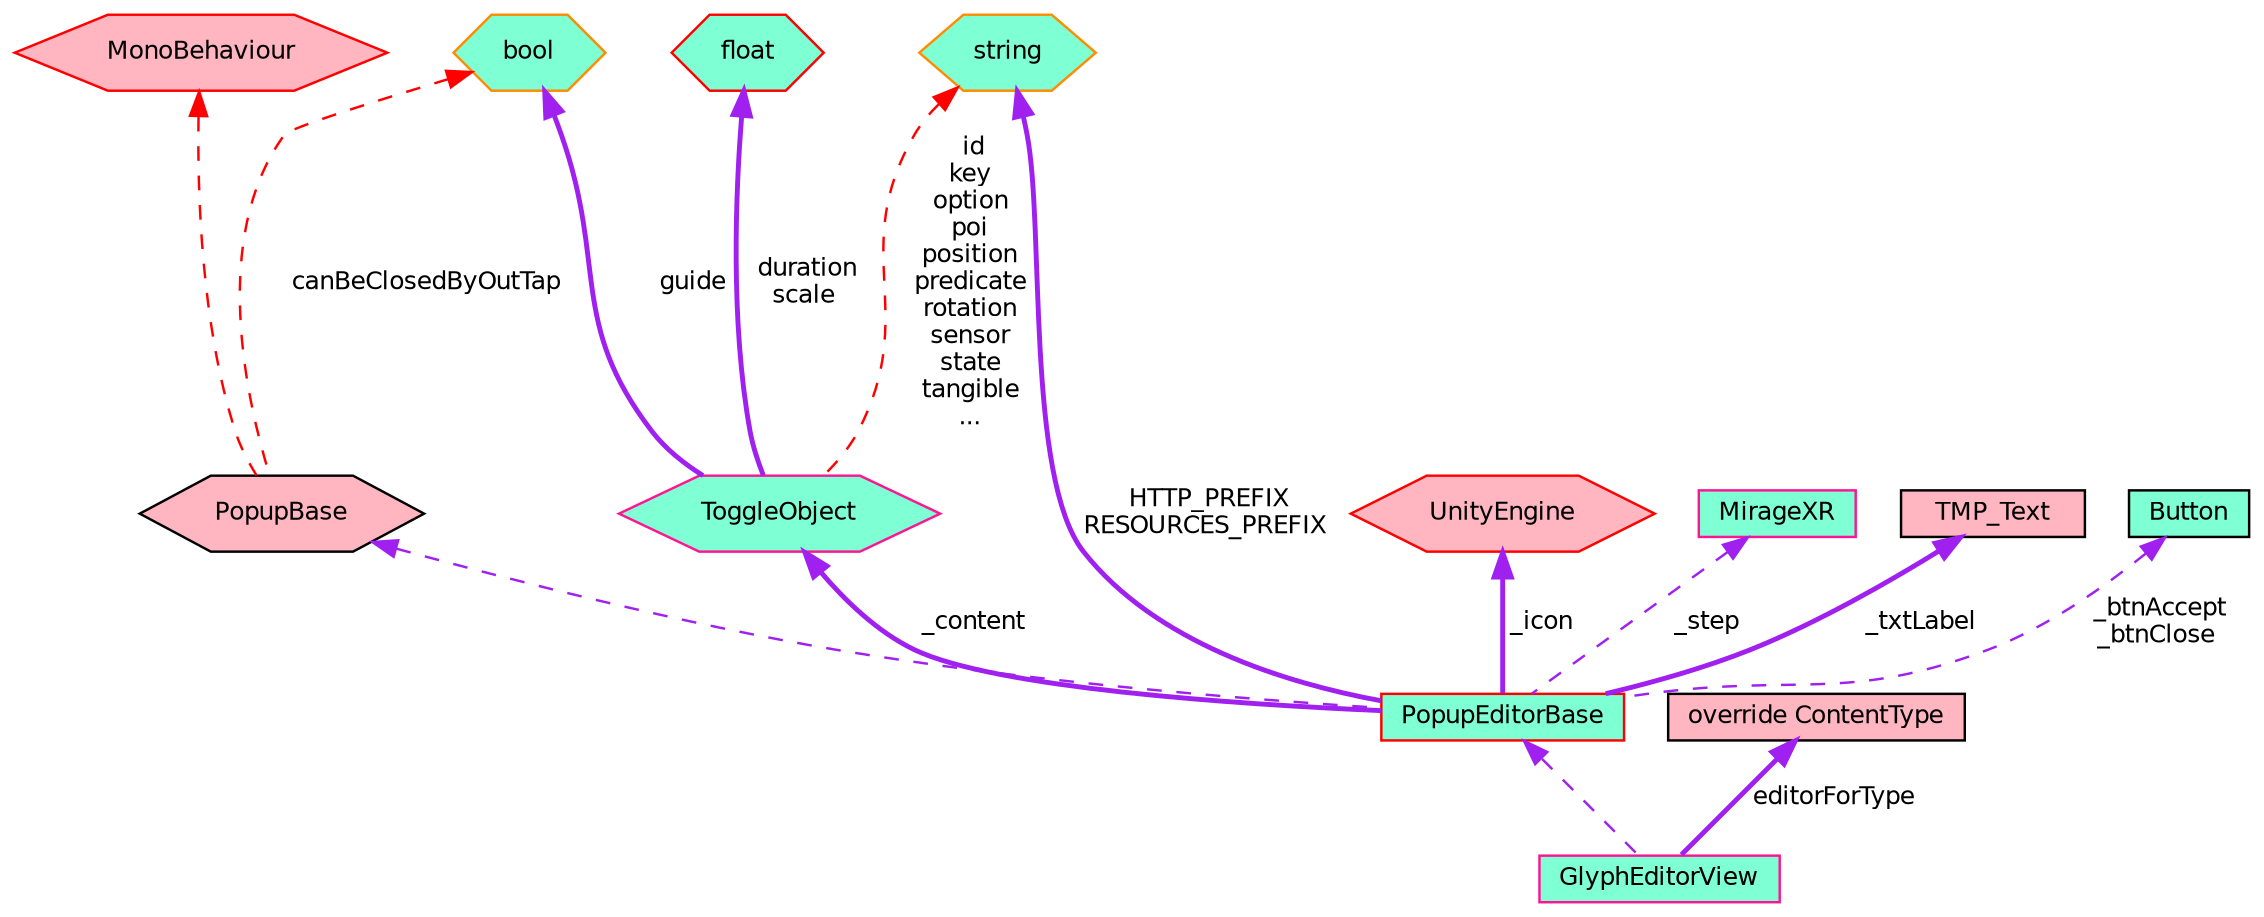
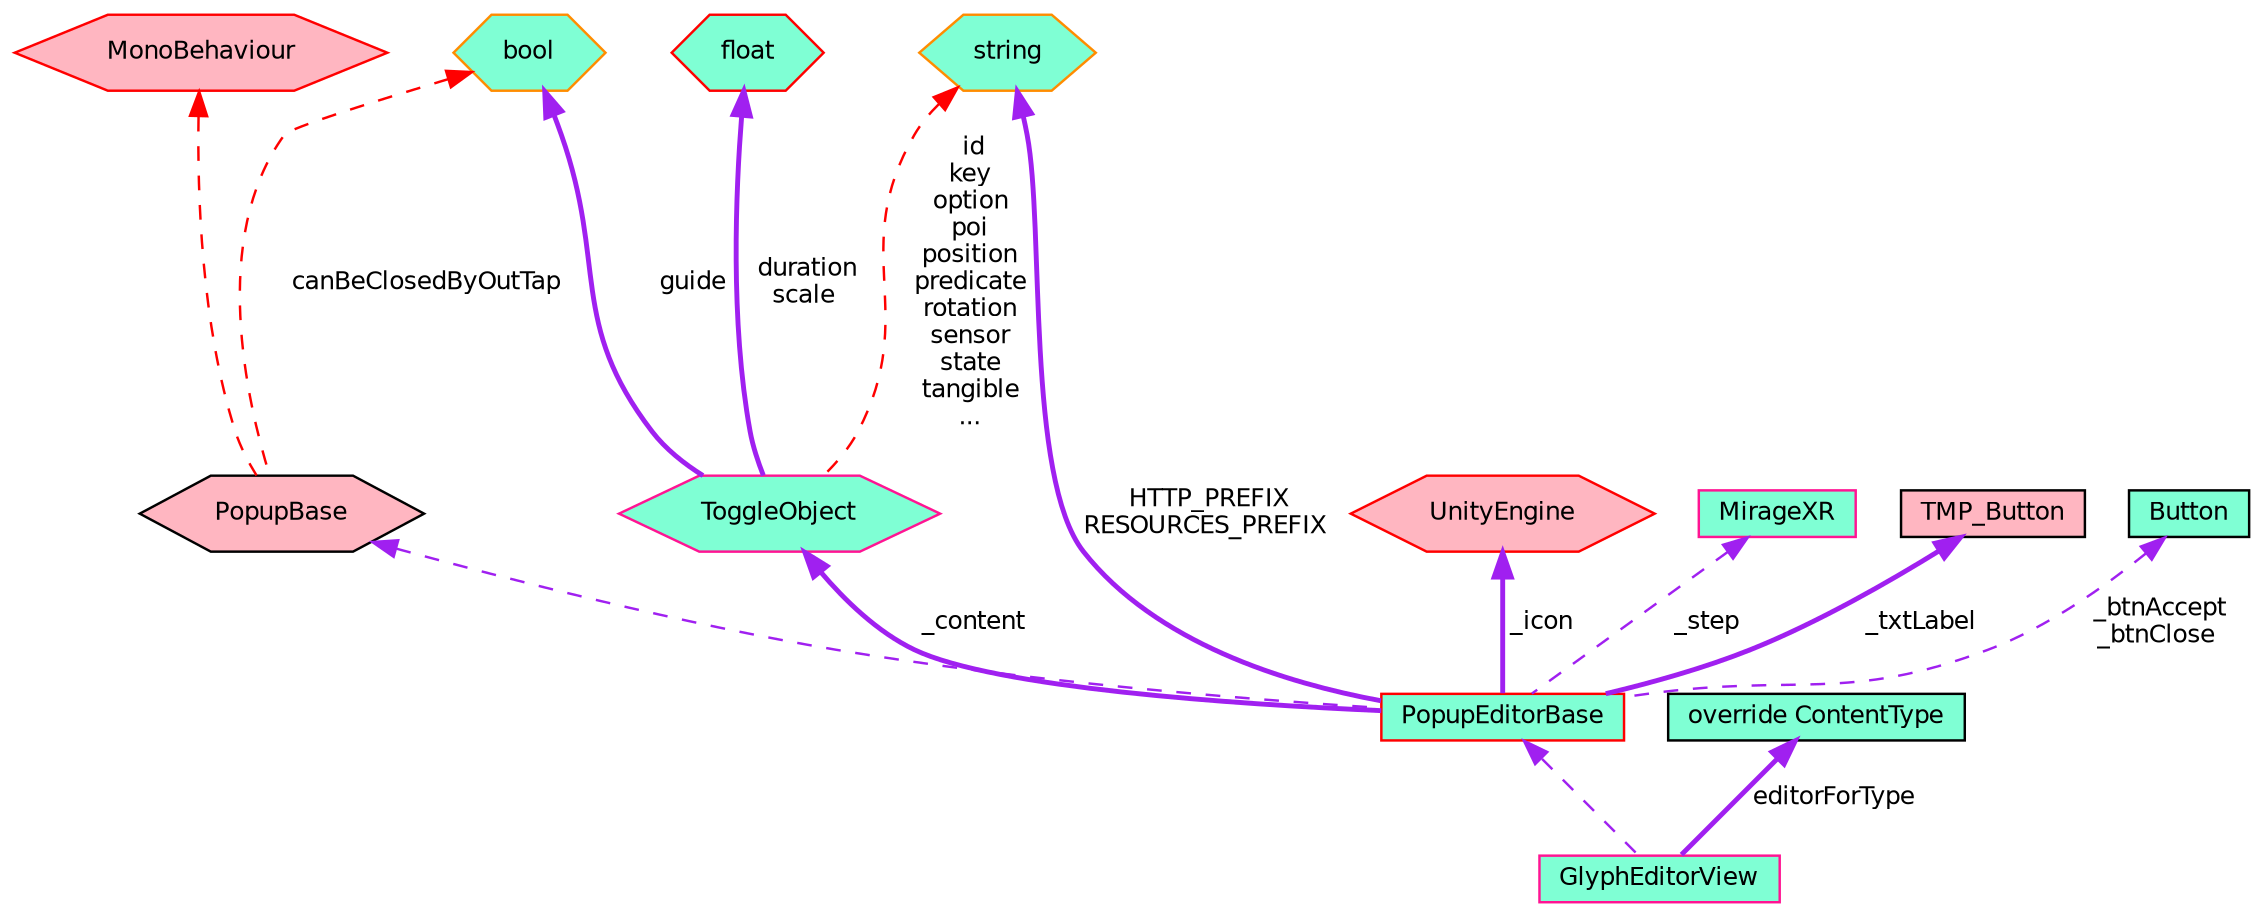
  digraph {
    node [color=red fillcolor=aquamarine fontname=Helvetica fontsize=10 shape=hexagon style=filled]
    edge [color=purple dir=back fontname=Helvetica fontsize=10 labelfontname=Helvetica labelfontsize=10 style=dashed]
    n1 [color=deeppink fontcolor=black height=0.2 label=GlyphEditorView shape=box width=0.4]
    n2 [height=0.2 label=PopupEditorBase shape=box width=0.4]
    n3 [color=black fillcolor=lightpink height=0.2 label=PopupBase width=0.4]
    n4 [fillcolor=lightpink height=0.2 label=MonoBehaviour width=0.4]
    n5 [color=darkorange height=0.2 label=bool width=0.4]
    n6 [color=deeppink height=0.2 label=ToggleObject width=0.4]
    n7 [color=darkorange height=0.2 label=string width=0.4]
    n8 [fillcolor=lightpink height=0.2 label=UnityEngine width=0.4]
    n9 [color=deeppink height=0.2 label=MirageXR shape=box width=0.4]
-   n10 [color=black fillcolor=lightpink height=0.2 label=TMP_Text shape=box width=0.4]
+   n10 [color=black fillcolor=lightpink height=0.2 label=TMP_Button shape=box width=0.4]
    n11 [height=0.2 label=float width=0.4]
    n12 [color=black height=0.2 label=Button shape=box width=0.4]
-   n13 [color=black fillcolor=lightpink height=0.2 label="override ContentType" shape=box width=0.4]
+   n13 [color=black height=0.2 label="override ContentType" shape=box width=0.4]
    n2 -> n1
    n3 -> n2
    n4 -> n3 [color=red]
    n5 -> n3 [color=red label=" canBeClosedByOutTap"]
    n5 -> n6 [label=" guide" style=bold]
    n6 -> n2 [label=" _content" style=bold]
    n7 -> n2 [label=" HTTP_PREFIX\nRESOURCES_PREFIX" style=bold]
    n7 -> n6 [color=red label=" id\nkey\noption\npoi\nposition\npredicate\nrotation\nsensor\nstate\ntangible\n..."]
    n8 -> n2 [label=" _icon" style=bold]
    n9 -> n2 [label=" _step"]
    n10 -> n2 [label=" _txtLabel" style=bold]
    n11 -> n6 [label=" duration\nscale" style=bold]
    n12 -> n2 [label=" _btnAccept\n_btnClose"]
    n13 -> n1 [label=" editorForType" style=bold]
  }
